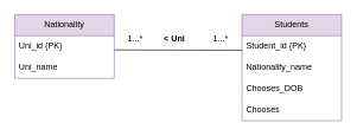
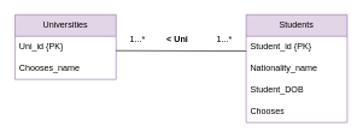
  <mxCell id="0" />
  <mxCell id="1" parent="0" />
- <mxCell id="2" value="Nationality" style="swimlane;fontStyle=0;childLayout=stackLayout;horizontal=1;startSize=30;horizontalStack=0;resizeParent=1;resizeParentMax=0;resizeLast=0;collapsible=1;marginBottom=0;whiteSpace=wrap;html=1;fillColor=#e1d5e7;strokeColor=#9673a6;" parent="1" vertex="1"><mxGeometry x="20" y="20" width="140" height="90" as="geometry" /></mxCell>
+ <mxCell id="2" value="Universities" style="swimlane;fontStyle=0;childLayout=stackLayout;horizontal=1;startSize=30;horizontalStack=0;resizeParent=1;resizeParentMax=0;resizeLast=0;collapsible=1;marginBottom=0;whiteSpace=wrap;html=1;fillColor=#e1d5e7;strokeColor=#9673a6;" parent="1" vertex="1"><mxGeometry x="20" y="20" width="140" height="90" as="geometry" /></mxCell>
  <mxCell id="3" value="Uni_id {PK}" style="text;strokeColor=none;fillColor=none;align=left;verticalAlign=middle;spacingLeft=4;spacingRight=4;overflow=hidden;points=[[0,0.5],[1,0.5]];portConstraint=eastwest;rotatable=0;whiteSpace=wrap;html=1;" parent="2" vertex="1"><mxGeometry y="30" width="140" height="30" as="geometry" /></mxCell>
- <mxCell id="4" value="Uni_name" style="text;strokeColor=none;fillColor=none;align=left;verticalAlign=middle;spacingLeft=4;spacingRight=4;overflow=hidden;points=[[0,0.5],[1,0.5]];portConstraint=eastwest;rotatable=0;whiteSpace=wrap;html=1;" vertex="1" parent="2"><mxGeometry y="60" width="140" height="30" as="geometry" /></mxCell>
+ <mxCell id="4" value="Chooses_name" style="text;strokeColor=none;fillColor=none;align=left;verticalAlign=middle;spacingLeft=4;spacingRight=4;overflow=hidden;points=[[0,0.5],[1,0.5]];portConstraint=eastwest;rotatable=0;whiteSpace=wrap;html=1;" vertex="1" parent="2"><mxGeometry y="60" width="140" height="30" as="geometry" /></mxCell>
  <mxCell id="5" value="Students" style="swimlane;fontStyle=0;childLayout=stackLayout;horizontal=1;startSize=30;horizontalStack=0;resizeParent=1;resizeParentMax=0;resizeLast=0;collapsible=1;marginBottom=0;whiteSpace=wrap;html=1;fillColor=#e1d5e7;strokeColor=#9673a6;" parent="1" vertex="1"><mxGeometry x="340" y="20" width="140" height="150" as="geometry" /></mxCell>
  <mxCell id="6" value="Student_id {PK}" style="text;strokeColor=none;fillColor=none;align=left;verticalAlign=middle;spacingLeft=4;spacingRight=4;overflow=hidden;points=[[0,0.5],[1,0.5]];portConstraint=eastwest;rotatable=0;whiteSpace=wrap;html=1;" parent="5" vertex="1"><mxGeometry y="30" width="140" height="30" as="geometry" /></mxCell>
  <mxCell id="7" value="Nationality_name" style="text;strokeColor=none;fillColor=none;align=left;verticalAlign=middle;spacingLeft=4;spacingRight=4;overflow=hidden;points=[[0,0.5],[1,0.5]];portConstraint=eastwest;rotatable=0;whiteSpace=wrap;html=1;" vertex="1" parent="5"><mxGeometry y="60" width="140" height="30" as="geometry" /></mxCell>
- <mxCell id="8" value="Chooses_DOB" style="text;strokeColor=none;fillColor=none;align=left;verticalAlign=middle;spacingLeft=4;spacingRight=4;overflow=hidden;points=[[0,0.5],[1,0.5]];portConstraint=eastwest;rotatable=0;whiteSpace=wrap;html=1;" vertex="1" parent="5"><mxGeometry y="90" width="140" height="30" as="geometry" /></mxCell>
+ <mxCell id="8" value="Student_DOB" style="text;strokeColor=none;fillColor=none;align=left;verticalAlign=middle;spacingLeft=4;spacingRight=4;overflow=hidden;points=[[0,0.5],[1,0.5]];portConstraint=eastwest;rotatable=0;whiteSpace=wrap;html=1;" vertex="1" parent="5"><mxGeometry y="90" width="140" height="30" as="geometry" /></mxCell>
  <mxCell id="9" value="Chooses" style="text;strokeColor=none;fillColor=none;align=left;verticalAlign=middle;spacingLeft=4;spacingRight=4;overflow=hidden;points=[[0,0.5],[1,0.5]];portConstraint=eastwest;rotatable=0;whiteSpace=wrap;html=1;" vertex="1" parent="5"><mxGeometry y="120" width="140" height="30" as="geometry" /></mxCell>
  <mxCell id="10" value="" style="endArrow=none;html=1;rounded=0;exitX=1.006;exitY=0.3;exitDx=0;exitDy=0;exitPerimeter=0;entryX=0.003;entryY=0.686;entryDx=0;entryDy=0;entryPerimeter=0;" parent="1" edge="1"><mxGeometry width="50" height="50" relative="1" as="geometry"><mxPoint x="160" y="70" as="sourcePoint" /><mxPoint x="340.42" y="70.58" as="targetPoint" /></mxGeometry></mxCell>
  <mxCell id="11" value="1...*" style="text;html=1;strokeColor=none;fillColor=none;align=center;verticalAlign=middle;whiteSpace=wrap;rounded=0;" parent="1" vertex="1"><mxGeometry x="160" y="40" width="60" height="30" as="geometry" /></mxCell>
  <mxCell id="12" value="1...*" style="text;html=1;strokeColor=none;fillColor=none;align=center;verticalAlign=middle;whiteSpace=wrap;rounded=0;" parent="1" vertex="1"><mxGeometry x="280" y="40" width="60" height="30" as="geometry" /></mxCell>
  <mxCell id="13" value="&amp;lt; Uni" style="text;html=1;strokeColor=none;fillColor=none;align=center;verticalAlign=middle;whiteSpace=wrap;rounded=0;fontStyle=1" vertex="1" parent="1"><mxGeometry x="210" y="40" width="70" height="30" as="geometry" /></mxCell>
